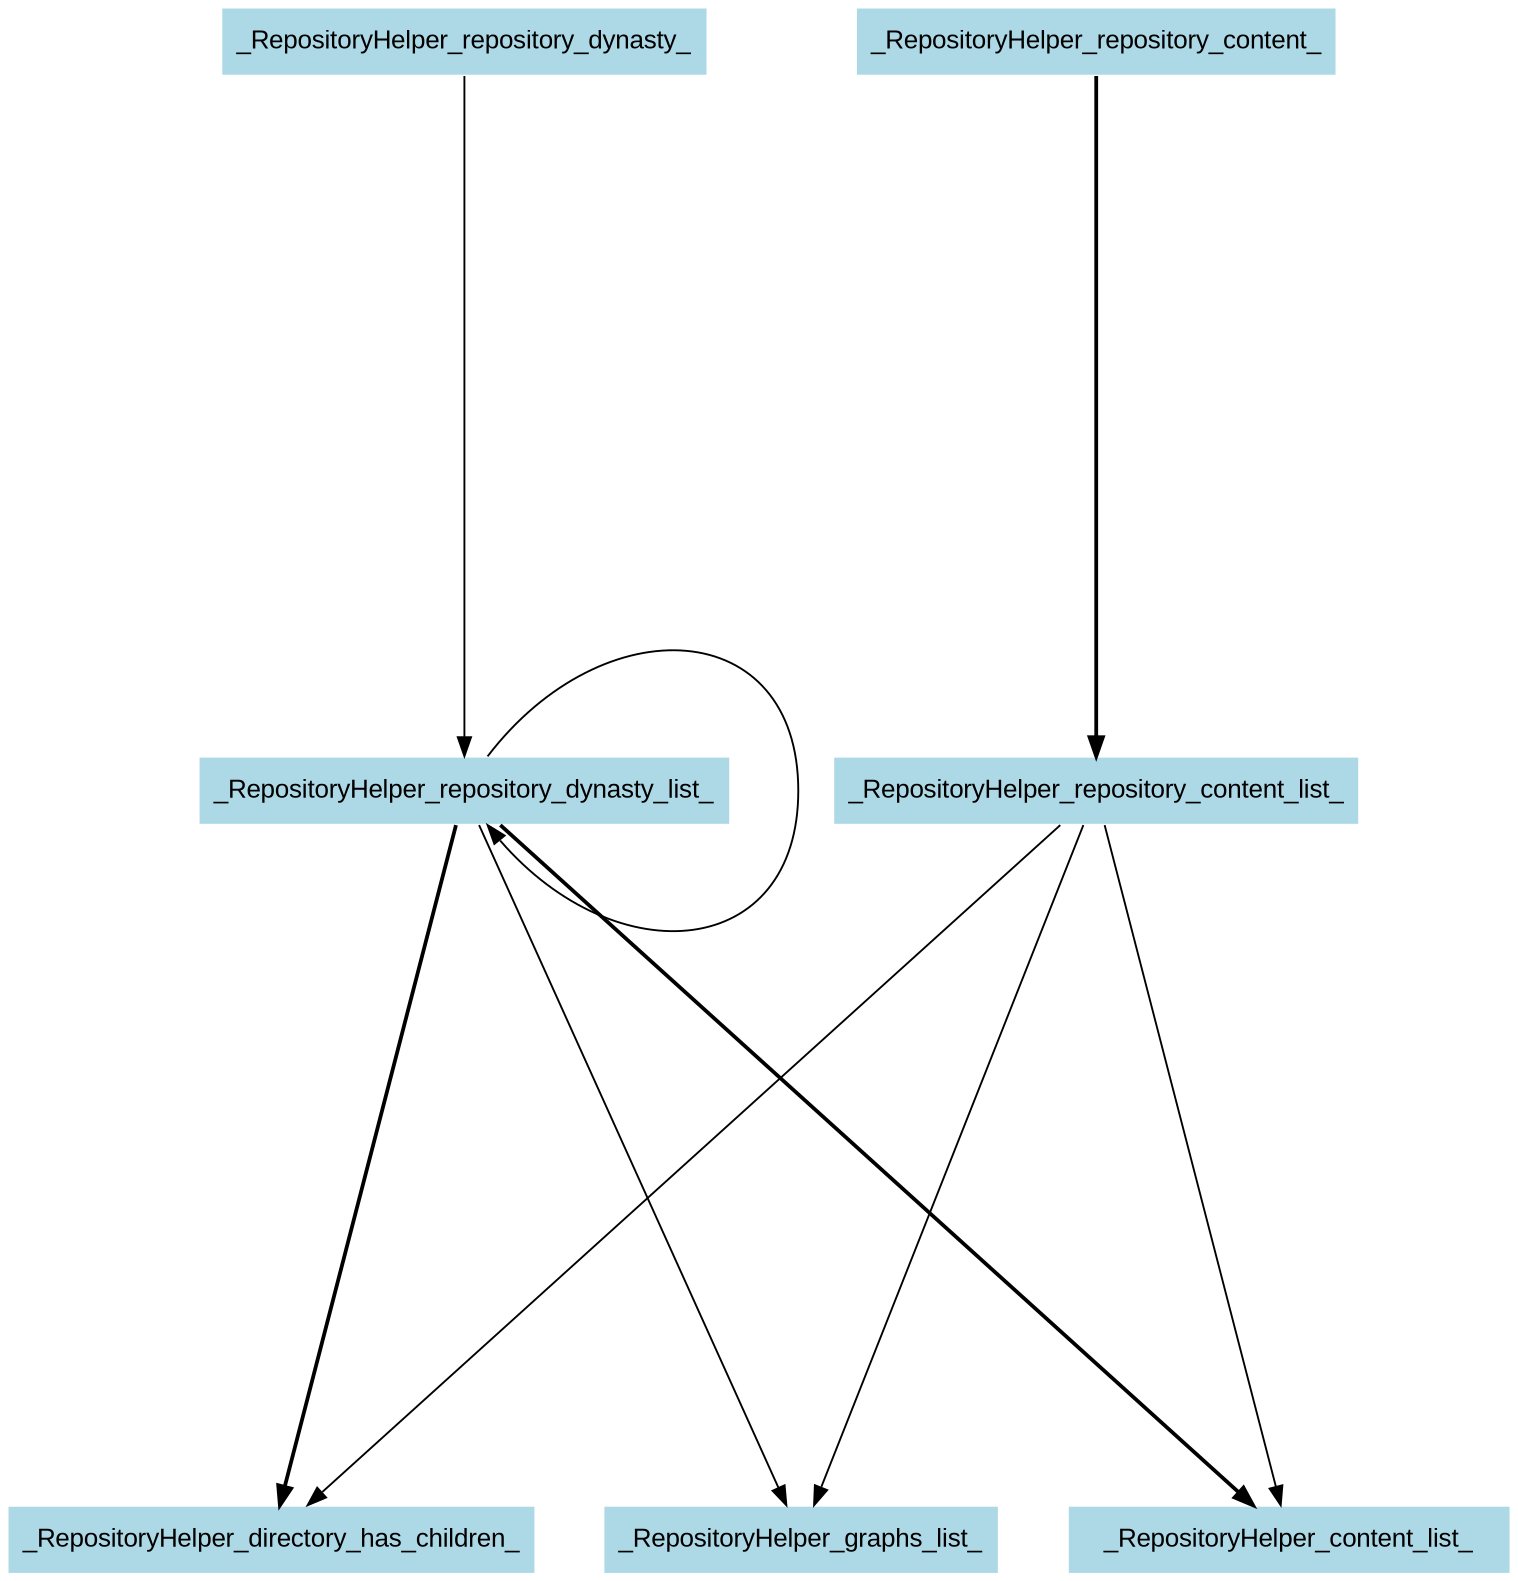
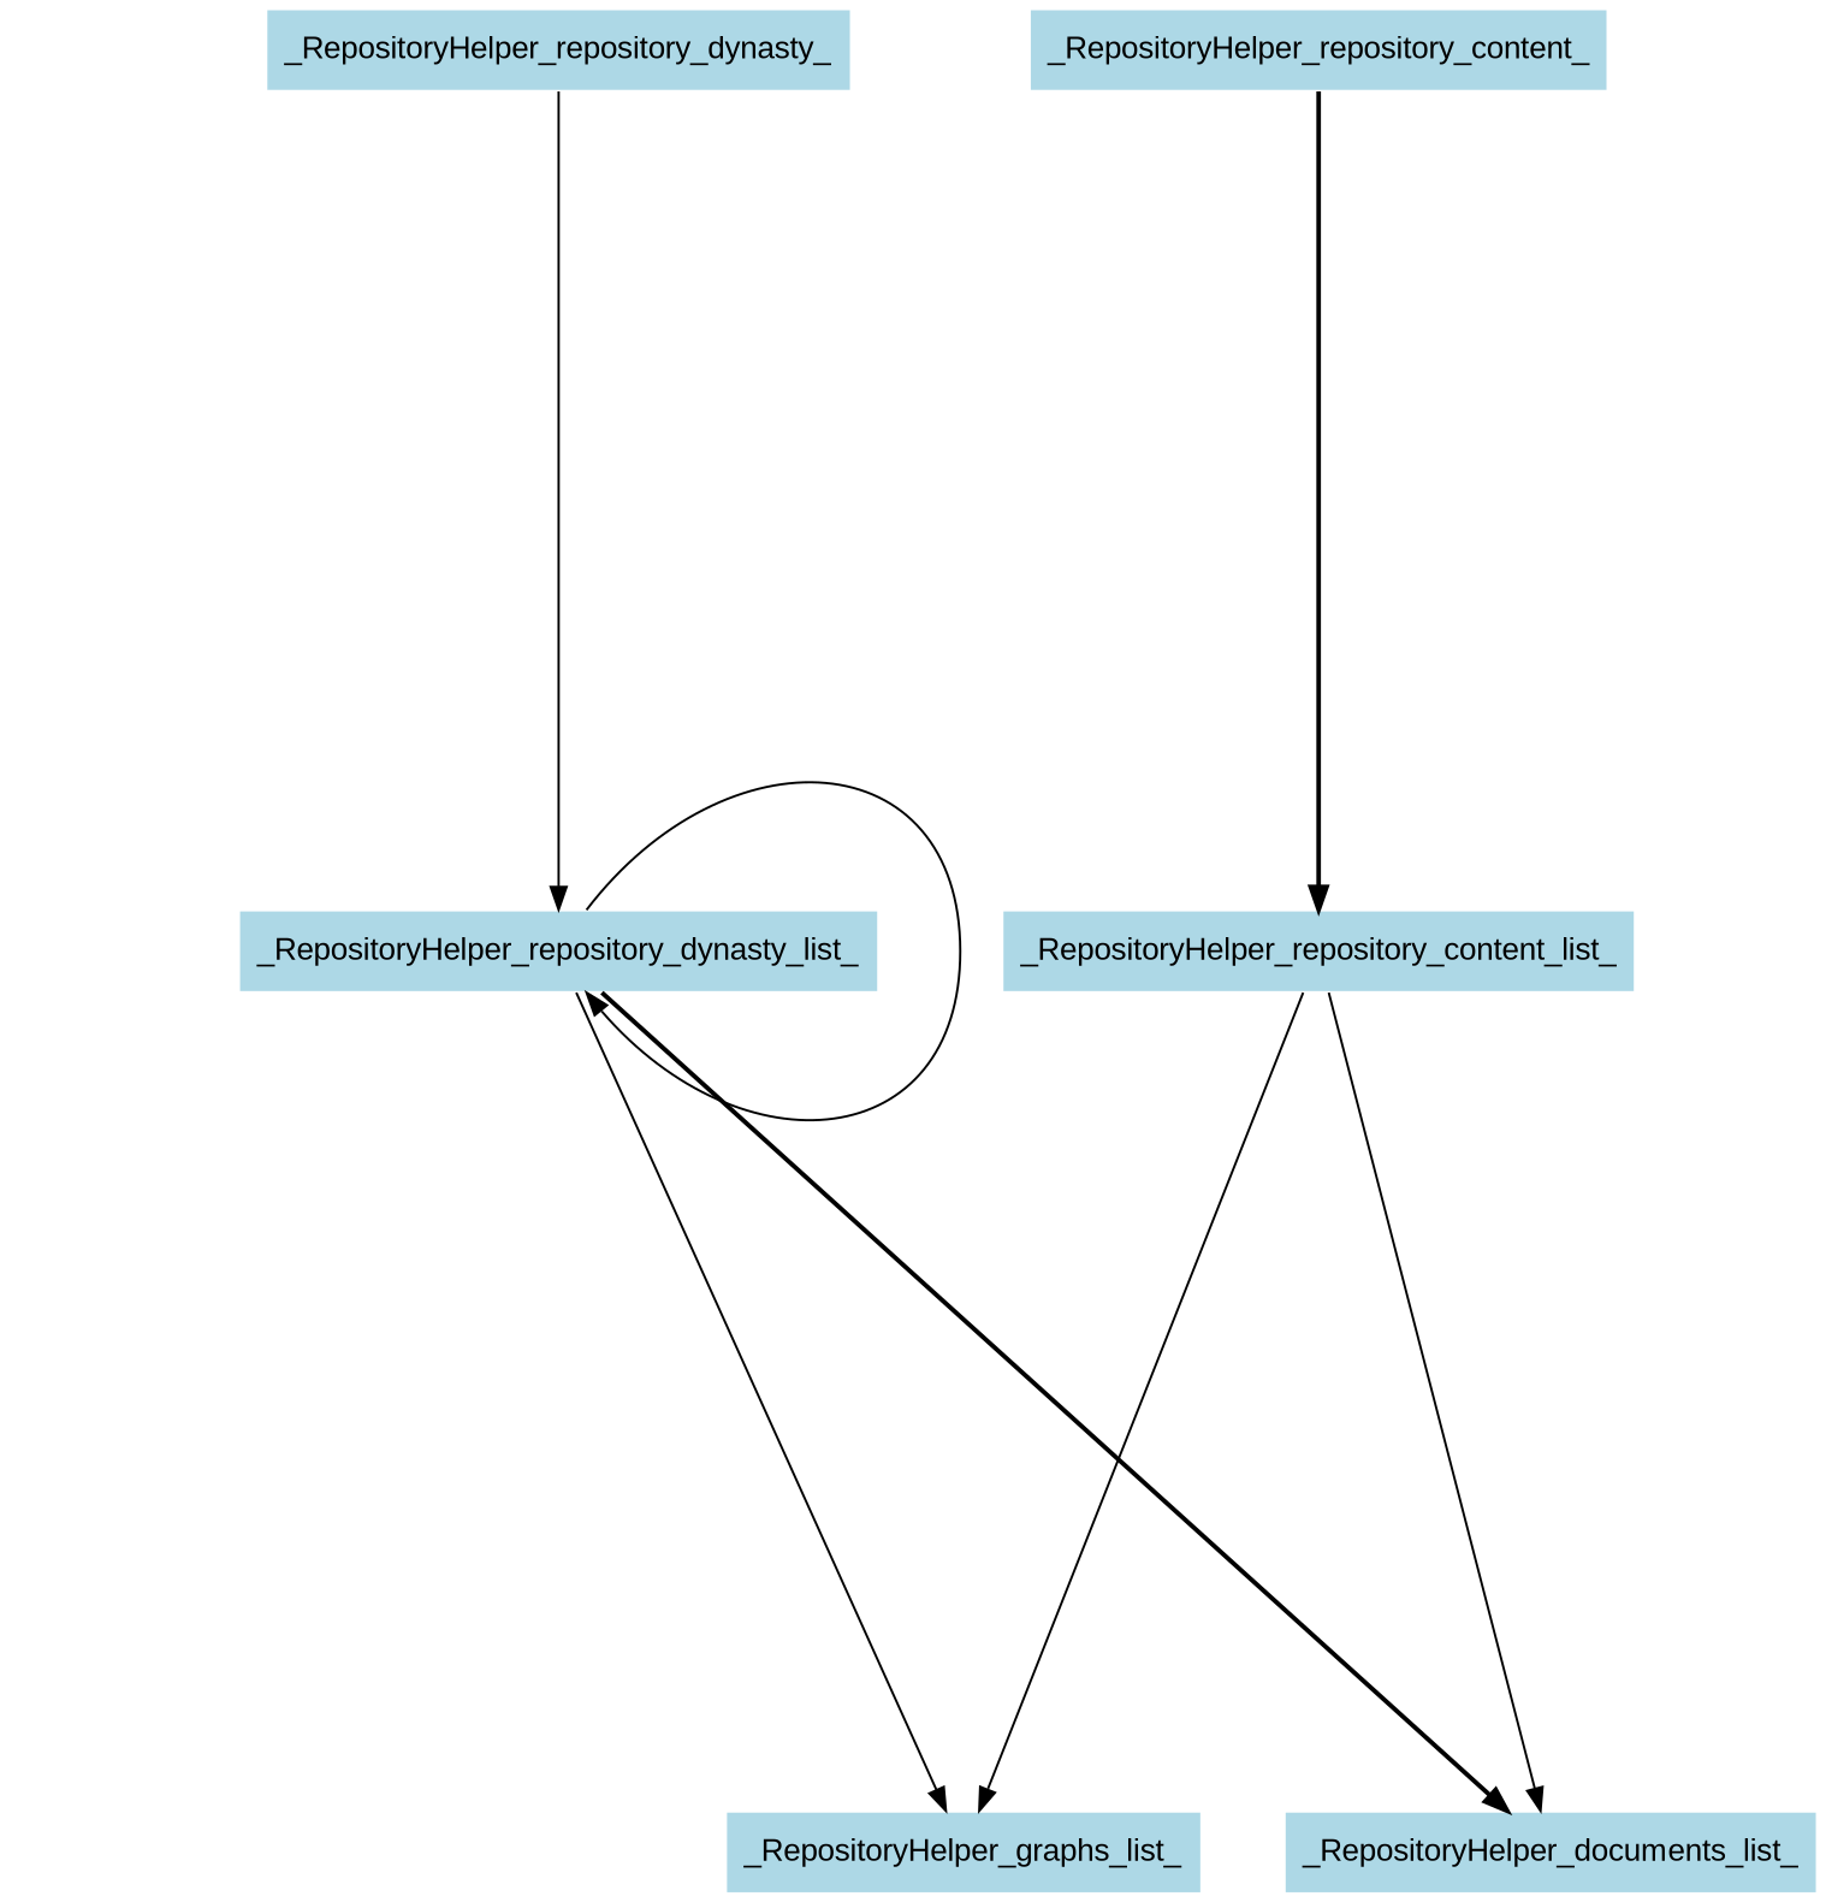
  digraph {
    nodesep=0.5
    ranksep=5
    node [color=white fillcolor=lightblue fontname=Arial shape=box style=filled]
    edge [fontname=Arial style=solid]
    _RepositoryHelper_repository_dynasty_
    _RepositoryHelper_repository_dynasty_list_
-   _RepositoryHelper_directory_has_children_
    _RepositoryHelper_graphs_list_
-   _RepositoryHelper_documents_list_ [label=_RepositoryHelper_content_list_]
+   _RepositoryHelper_documents_list_
    _RepositoryHelper_repository_content_
    _RepositoryHelper_repository_content_list_
    _RepositoryHelper_repository_dynasty_ -> _RepositoryHelper_repository_dynasty_list_
    _RepositoryHelper_repository_dynasty_list_ -> _RepositoryHelper_repository_dynasty_list_
-   _RepositoryHelper_repository_dynasty_list_ -> _RepositoryHelper_directory_has_children_ [style=bold]
    _RepositoryHelper_repository_dynasty_list_ -> _RepositoryHelper_graphs_list_
    _RepositoryHelper_repository_dynasty_list_ -> _RepositoryHelper_documents_list_ [style=bold]
    _RepositoryHelper_repository_content_ -> _RepositoryHelper_repository_content_list_ [style=bold]
-   _RepositoryHelper_repository_content_list_ -> _RepositoryHelper_directory_has_children_
    _RepositoryHelper_repository_content_list_ -> _RepositoryHelper_graphs_list_
    _RepositoryHelper_repository_content_list_ -> _RepositoryHelper_documents_list_
  }
